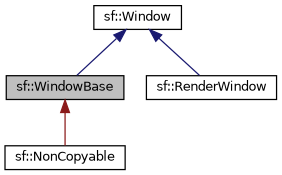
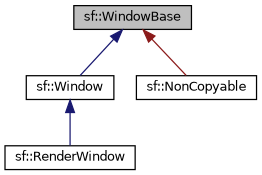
  digraph {
    node [color=black fillcolor=white fontname=Helvetica fontsize=10 shape=record style=filled]
    edge [color=midnightblue dir=back fontname=Helvetica fontsize=10 labelfontname=Helvetica labelfontsize=10 style=solid]
    n1 [fillcolor=grey75 fontcolor=black height=0.2 label="sf::WindowBase" width=0.4]
    n2 [height=0.2 label="sf::Window" width=0.4]
    n3 [height=0.2 label="sf::NonCopyable" width=0.4]
    n4 [height=0.2 label="sf::RenderWindow" width=0.4]
-   n2 -> n1
+   n1 -> n2
    n1 -> n3 [color=firebrick4]
    n2 -> n4
  }
